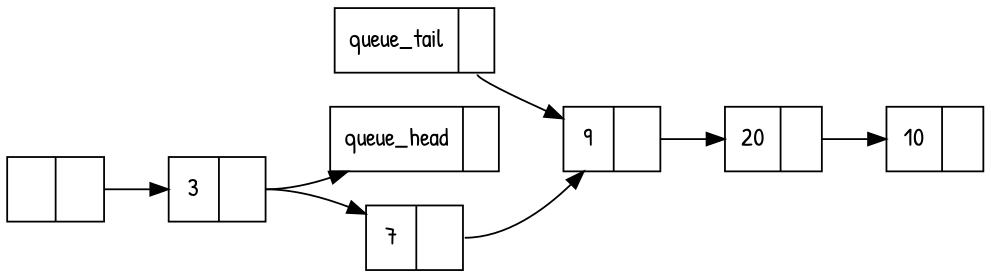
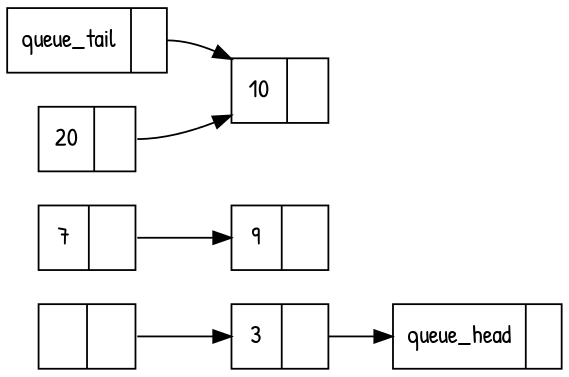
  digraph {
    fontname="Patrick Hand"
    rankdir=LR
    node [fontname="Patrick Hand" shape=record]
    edge [arrowtail=vee fontname="Patrick Hand" tailclip=false tailport=next]
    n1 [label="{ queue_head | <next>  }"]
    n2 [label="{ 3 | <next>  }"]
    n3 [label="{ 7 | <next>  }"]
    n4 [label="{ queue_tail | <next>  }"]
    n5 [label="{ 10 | <next>  }"]
    n6 [label="{ | <next>  }"]
    n7 [label="{ 9 | <next>  }"]
    n8 [label="{ 20 | <next>  }"]
    n2 -> n1
-   n2 -> n3
    n3 -> n7
-   n4 -> n7
+   n4 -> n5
    n6 -> n2
-   n7 -> n8
    n8 -> n5
  }
